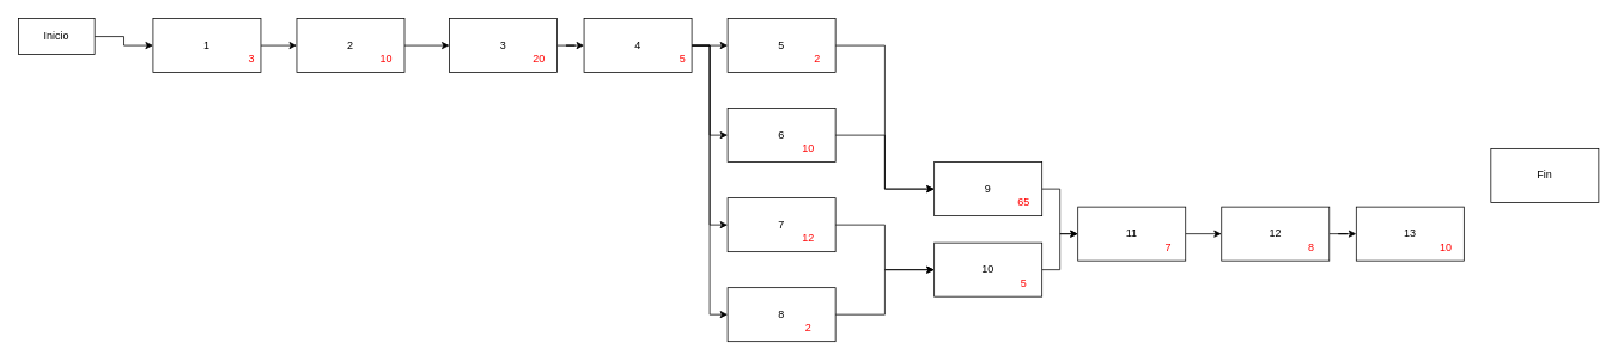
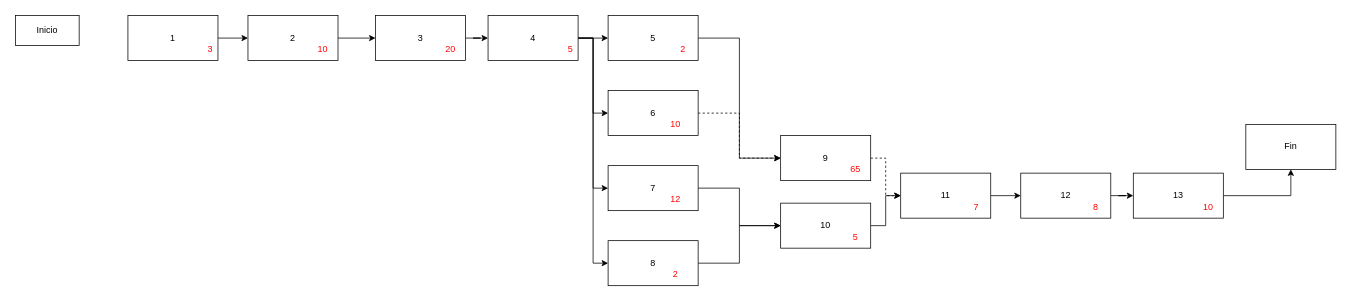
  <mxCell id="0" />
  <mxCell id="1" parent="0" />
  <mxCell id="2" value="" style="edgeStyle=orthogonalEdgeStyle;rounded=0;orthogonalLoop=1;jettySize=auto;html=1;" edge="1" parent="1" source="3" target="5"><mxGeometry relative="1" as="geometry" /></mxCell>
  <mxCell id="3" value="1" style="rounded=0;whiteSpace=wrap;html=1;" vertex="1" parent="1"><mxGeometry x="170" y="20" width="120" height="60" as="geometry" /></mxCell>
  <mxCell id="4" value="" style="edgeStyle=orthogonalEdgeStyle;rounded=0;orthogonalLoop=1;jettySize=auto;html=1;" edge="1" parent="1" source="5" target="7"><mxGeometry relative="1" as="geometry" /></mxCell>
  <mxCell id="5" value="2" style="rounded=0;whiteSpace=wrap;html=1;" vertex="1" parent="1"><mxGeometry x="330" y="20" width="120" height="60" as="geometry" /></mxCell>
  <mxCell id="6" value="" style="edgeStyle=orthogonalEdgeStyle;rounded=0;orthogonalLoop=1;jettySize=auto;html=1;" edge="1" parent="1" source="7" target="12"><mxGeometry relative="1" as="geometry" /></mxCell>
  <mxCell id="7" value="3" style="rounded=0;whiteSpace=wrap;html=1;" vertex="1" parent="1"><mxGeometry x="500" y="20" width="120" height="60" as="geometry" /></mxCell>
  <mxCell id="8" value="" style="edgeStyle=orthogonalEdgeStyle;rounded=0;orthogonalLoop=1;jettySize=auto;html=1;" edge="1" parent="1" source="12" target="14"><mxGeometry relative="1" as="geometry" /></mxCell>
  <mxCell id="9" style="edgeStyle=orthogonalEdgeStyle;rounded=0;orthogonalLoop=1;jettySize=auto;html=1;entryX=0;entryY=0.5;entryDx=0;entryDy=0;" edge="1" parent="1" source="12" target="16"><mxGeometry relative="1" as="geometry" /></mxCell>
  <mxCell id="10" style="edgeStyle=orthogonalEdgeStyle;rounded=0;orthogonalLoop=1;jettySize=auto;html=1;entryX=0;entryY=0.5;entryDx=0;entryDy=0;" edge="1" parent="1" source="12" target="18"><mxGeometry relative="1" as="geometry" /></mxCell>
  <mxCell id="11" style="edgeStyle=orthogonalEdgeStyle;rounded=0;orthogonalLoop=1;jettySize=auto;html=1;entryX=0;entryY=0.5;entryDx=0;entryDy=0;" edge="1" parent="1" source="12" target="20"><mxGeometry relative="1" as="geometry" /></mxCell>
  <mxCell id="12" value="4" style="rounded=0;whiteSpace=wrap;html=1;" vertex="1" parent="1"><mxGeometry x="650" y="20" width="120" height="60" as="geometry" /></mxCell>
  <mxCell id="13" style="edgeStyle=orthogonalEdgeStyle;rounded=0;orthogonalLoop=1;jettySize=auto;html=1;entryX=0;entryY=0.5;entryDx=0;entryDy=0;" edge="1" parent="1" source="14" target="22"><mxGeometry relative="1" as="geometry" /></mxCell>
  <mxCell id="14" value="5" style="rounded=0;whiteSpace=wrap;html=1;" vertex="1" parent="1"><mxGeometry x="810" y="20" width="120" height="60" as="geometry" /></mxCell>
- <mxCell id="15" style="edgeStyle=orthogonalEdgeStyle;rounded=0;orthogonalLoop=1;jettySize=auto;html=1;entryX=0;entryY=0.5;entryDx=0;entryDy=0;" edge="1" parent="1" source="16" target="22"><mxGeometry relative="1" as="geometry" /></mxCell>
+ <mxCell id="15" style="edgeStyle=orthogonalEdgeStyle;rounded=0;orthogonalLoop=1;jettySize=auto;html=1;entryX=0;entryY=0.5;entryDx=0;entryDy=0;dashed=1;" edge="1" parent="1" source="16" target="22"><mxGeometry relative="1" as="geometry" /></mxCell>
  <mxCell id="16" value="6" style="rounded=0;whiteSpace=wrap;html=1;" vertex="1" parent="1"><mxGeometry x="810" y="120" width="120" height="60" as="geometry" /></mxCell>
  <mxCell id="17" style="edgeStyle=orthogonalEdgeStyle;rounded=0;orthogonalLoop=1;jettySize=auto;html=1;entryX=0;entryY=0.5;entryDx=0;entryDy=0;" edge="1" parent="1" source="18" target="24"><mxGeometry relative="1" as="geometry" /></mxCell>
  <mxCell id="18" value="7" style="rounded=0;whiteSpace=wrap;html=1;" vertex="1" parent="1"><mxGeometry x="810" y="220" width="120" height="60" as="geometry" /></mxCell>
  <mxCell id="19" style="edgeStyle=orthogonalEdgeStyle;rounded=0;orthogonalLoop=1;jettySize=auto;html=1;entryX=0;entryY=0.5;entryDx=0;entryDy=0;" edge="1" parent="1" source="20" target="24"><mxGeometry relative="1" as="geometry" /></mxCell>
  <mxCell id="20" value="8" style="rounded=0;whiteSpace=wrap;html=1;" vertex="1" parent="1"><mxGeometry x="810" y="320" width="120" height="60" as="geometry" /></mxCell>
- <mxCell id="21" style="edgeStyle=orthogonalEdgeStyle;rounded=0;orthogonalLoop=1;jettySize=auto;html=1;entryX=0;entryY=0.5;entryDx=0;entryDy=0;" edge="1" parent="1" source="22" target="26"><mxGeometry relative="1" as="geometry" /></mxCell>
+ <mxCell id="21" style="edgeStyle=orthogonalEdgeStyle;rounded=0;orthogonalLoop=1;jettySize=auto;html=1;entryX=0;entryY=0.5;entryDx=0;entryDy=0;dashed=1;" edge="1" parent="1" source="22" target="26"><mxGeometry relative="1" as="geometry" /></mxCell>
  <mxCell id="22" value="9" style="rounded=0;whiteSpace=wrap;html=1;" vertex="1" parent="1"><mxGeometry x="1040" y="180" width="120" height="60" as="geometry" /></mxCell>
  <mxCell id="23" style="edgeStyle=orthogonalEdgeStyle;rounded=0;orthogonalLoop=1;jettySize=auto;html=1;entryX=0;entryY=0.5;entryDx=0;entryDy=0;" edge="1" parent="1" source="24" target="26"><mxGeometry relative="1" as="geometry" /></mxCell>
  <mxCell id="24" value="10" style="rounded=0;whiteSpace=wrap;html=1;" vertex="1" parent="1"><mxGeometry x="1040" y="270" width="120" height="60" as="geometry" /></mxCell>
  <mxCell id="25" value="" style="edgeStyle=orthogonalEdgeStyle;rounded=0;orthogonalLoop=1;jettySize=auto;html=1;" edge="1" parent="1" source="26" target="28"><mxGeometry relative="1" as="geometry" /></mxCell>
  <mxCell id="26" value="11" style="rounded=0;whiteSpace=wrap;html=1;" vertex="1" parent="1"><mxGeometry x="1200" y="230" width="120" height="60" as="geometry" /></mxCell>
  <mxCell id="27" value="" style="edgeStyle=orthogonalEdgeStyle;rounded=0;orthogonalLoop=1;jettySize=auto;html=1;" edge="1" parent="1" source="28" target="30"><mxGeometry relative="1" as="geometry" /></mxCell>
  <mxCell id="28" value="12" style="rounded=0;whiteSpace=wrap;html=1;" vertex="1" parent="1"><mxGeometry x="1360" y="230" width="120" height="60" as="geometry" /></mxCell>
+ <mxCell id="29" value="" style="edgeStyle=orthogonalEdgeStyle;rounded=0;orthogonalLoop=1;jettySize=auto;html=1;" edge="1" parent="1" source="30" target="31"><mxGeometry relative="1" as="geometry" /></mxCell>
  <mxCell id="30" value="13" style="rounded=0;whiteSpace=wrap;html=1;" vertex="1" parent="1"><mxGeometry x="1510" y="230" width="120" height="60" as="geometry" /></mxCell>
  <mxCell id="31" value="Fin" style="rounded=0;whiteSpace=wrap;html=1;" vertex="1" parent="1"><mxGeometry x="1660" y="165" width="120" height="60" as="geometry" /></mxCell>
- <mxCell id="32" value="" style="edgeStyle=orthogonalEdgeStyle;rounded=0;orthogonalLoop=1;jettySize=auto;html=1;" edge="1" parent="1" source="33" target="3"><mxGeometry relative="1" as="geometry" /></mxCell>
  <mxCell id="33" value="Inicio" style="rounded=0;whiteSpace=wrap;html=1;" vertex="1" parent="1"><mxGeometry x="20" y="20" width="85" height="40" as="geometry" /></mxCell>
  <mxCell id="34" value="&lt;font color=&quot;#ff0000&quot;&gt;3&lt;/font&gt;" style="text;html=1;strokeColor=none;fillColor=none;align=center;verticalAlign=middle;whiteSpace=wrap;rounded=0;" vertex="1" parent="1"><mxGeometry x="250" y="50" width="60" height="30" as="geometry" /></mxCell>
  <mxCell id="35" value="&lt;font color=&quot;#ff0000&quot;&gt;10&lt;/font&gt;" style="text;html=1;strokeColor=none;fillColor=none;align=center;verticalAlign=middle;whiteSpace=wrap;rounded=0;" vertex="1" parent="1"><mxGeometry x="400" y="50" width="60" height="30" as="geometry" /></mxCell>
  <mxCell id="36" value="&lt;font color=&quot;#ff0000&quot;&gt;20&lt;/font&gt;" style="text;html=1;strokeColor=none;fillColor=none;align=center;verticalAlign=middle;whiteSpace=wrap;rounded=0;" vertex="1" parent="1"><mxGeometry x="570" y="50" width="60" height="30" as="geometry" /></mxCell>
  <mxCell id="37" value="&lt;font color=&quot;#ff0000&quot;&gt;5&lt;/font&gt;" style="text;html=1;strokeColor=none;fillColor=none;align=center;verticalAlign=middle;whiteSpace=wrap;rounded=0;" vertex="1" parent="1"><mxGeometry x="730" y="50" width="60" height="30" as="geometry" /></mxCell>
  <mxCell id="38" value="&lt;font color=&quot;#ff0000&quot;&gt;2&lt;/font&gt;" style="text;html=1;strokeColor=none;fillColor=none;align=center;verticalAlign=middle;whiteSpace=wrap;rounded=0;" vertex="1" parent="1"><mxGeometry x="880" y="50" width="60" height="30" as="geometry" /></mxCell>
  <mxCell id="39" value="&lt;font color=&quot;#ff0000&quot;&gt;10&lt;/font&gt;" style="text;html=1;strokeColor=none;fillColor=none;align=center;verticalAlign=middle;whiteSpace=wrap;rounded=0;" vertex="1" parent="1"><mxGeometry x="870" y="150" width="60" height="30" as="geometry" /></mxCell>
  <mxCell id="40" value="&lt;font color=&quot;#ff0000&quot;&gt;12&lt;/font&gt;" style="text;html=1;strokeColor=none;fillColor=none;align=center;verticalAlign=middle;whiteSpace=wrap;rounded=0;" vertex="1" parent="1"><mxGeometry x="870" y="250" width="60" height="30" as="geometry" /></mxCell>
  <mxCell id="41" value="&lt;font color=&quot;#ff0000&quot;&gt;2&lt;/font&gt;" style="text;html=1;strokeColor=none;fillColor=none;align=center;verticalAlign=middle;whiteSpace=wrap;rounded=0;" vertex="1" parent="1"><mxGeometry x="870" y="350" width="60" height="30" as="geometry" /></mxCell>
  <mxCell id="42" value="&lt;font color=&quot;#ff0000&quot;&gt;65&lt;/font&gt;" style="text;html=1;strokeColor=none;fillColor=none;align=center;verticalAlign=middle;whiteSpace=wrap;rounded=0;" vertex="1" parent="1"><mxGeometry x="1110" y="210" width="60" height="30" as="geometry" /></mxCell>
  <mxCell id="43" value="&lt;font color=&quot;#ff0000&quot;&gt;5&lt;/font&gt;" style="text;html=1;strokeColor=none;fillColor=none;align=center;verticalAlign=middle;whiteSpace=wrap;rounded=0;" vertex="1" parent="1"><mxGeometry x="1110" y="300" width="60" height="30" as="geometry" /></mxCell>
  <mxCell id="44" value="&lt;font color=&quot;#ff0000&quot;&gt;7&lt;/font&gt;" style="text;html=1;strokeColor=none;fillColor=none;align=center;verticalAlign=middle;whiteSpace=wrap;rounded=0;" vertex="1" parent="1"><mxGeometry x="1271" y="260" width="60" height="30" as="geometry" /></mxCell>
  <mxCell id="45" value="&lt;font color=&quot;#ff0000&quot;&gt;8&lt;/font&gt;" style="text;html=1;strokeColor=none;fillColor=none;align=center;verticalAlign=middle;whiteSpace=wrap;rounded=0;" vertex="1" parent="1"><mxGeometry x="1430" y="260" width="60" height="30" as="geometry" /></mxCell>
  <mxCell id="46" value="&lt;font color=&quot;#ff0000&quot;&gt;10&lt;/font&gt;" style="text;html=1;strokeColor=none;fillColor=none;align=center;verticalAlign=middle;whiteSpace=wrap;rounded=0;" vertex="1" parent="1"><mxGeometry x="1580" y="260" width="60" height="30" as="geometry" /></mxCell>
